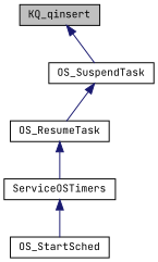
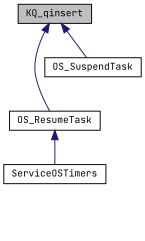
  digraph {
    fontname="JetBrains Mono"
    rankdir=TB
    node [color=black fillcolor=white fontname="JetBrains Mono" fontsize=10 shape=record style=filled]
    edge [color=midnightblue dir=back fontname="JetBrains Mono" fontsize=10 labelfontname=Helvetica labelfontsize=10 style=solid]
    n1 [fillcolor=grey75 fontcolor=black height=0.2 label=KQ_qinsert width=0.4]
    n2 [height=0.2 label=OS_ResumeTask width=0.4]
    n3 [height=0.2 label=OS_SuspendTask width=0.4]
    n4 [height=0.2 label=ServiceOSTimers width=0.4]
-   n5 [height=0.2 label=OS_StartSched width=0.4]
-   n3 -> n2
+   n1 -> n2
    n1 -> n3
    n2 -> n4
-   n4 -> n5
  }
